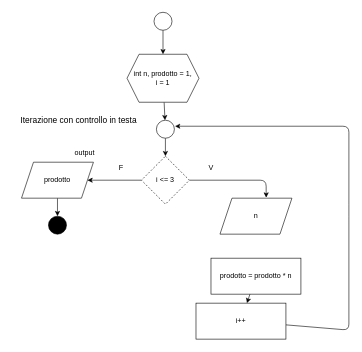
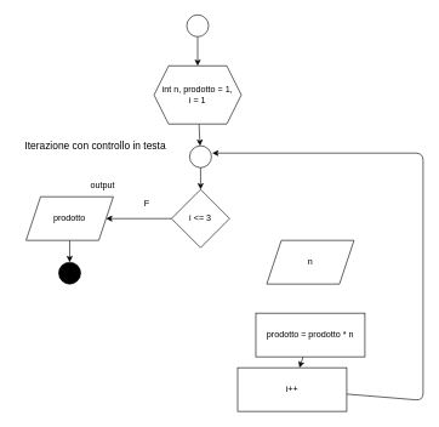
  <mxCell id="0" />
  <mxCell id="1" parent="0" />
  <mxCell id="2" value="" style="edgeStyle=none;html=1;" parent="1" source="3" target="12" edge="1"><mxGeometry relative="1" as="geometry" /></mxCell>
  <mxCell id="3" value="int n, prodotto = 1, &lt;br&gt;i = 1" style="shape=hexagon;perimeter=hexagonPerimeter2;whiteSpace=wrap;html=1;fixedSize=1;" parent="1" vertex="1"><mxGeometry x="211" y="90" width="120" height="80" as="geometry" /></mxCell>
  <mxCell id="4" value="" style="edgeStyle=none;html=1;" parent="1" source="6" target="16" edge="1"><mxGeometry relative="1" as="geometry" /></mxCell>
- <mxCell id="5" style="edgeStyle=none;html=1;entryX=0.642;entryY=-0.017;entryDx=0;entryDy=0;entryPerimeter=0;" parent="1" source="6" target="19" edge="1"><mxGeometry relative="1" as="geometry"><Array as="points"><mxPoint x="443" y="300" /></Array></mxGeometry></mxCell>
- <mxCell id="6" value="i &amp;lt;= 3" style="rhombus;whiteSpace=wrap;html=1;dashed=1;" parent="1" vertex="1"><mxGeometry x="235" y="260" width="80" height="80" as="geometry" /></mxCell>
+ <mxCell id="6" value="i &amp;lt;= 3" style="rhombus;whiteSpace=wrap;html=1;" parent="1" vertex="1"><mxGeometry x="235" y="260" width="80" height="80" as="geometry" /></mxCell>
  <mxCell id="7" value="" style="edgeStyle=none;html=1;" parent="1" source="8" target="10" edge="1"><mxGeometry relative="1" as="geometry" /></mxCell>
  <mxCell id="8" value="prodotto = prodotto * n" style="rounded=0;whiteSpace=wrap;html=1;" parent="1" vertex="1"><mxGeometry x="351" y="430" width="150" height="60" as="geometry" /></mxCell>
  <mxCell id="9" style="edgeStyle=none;html=1;" parent="1" source="10" edge="1"><mxGeometry relative="1" as="geometry"><mxPoint x="291" y="210" as="targetPoint" /><Array as="points"><mxPoint x="581" y="550" /><mxPoint x="581" y="350" /><mxPoint x="581" y="210" /></Array></mxGeometry></mxCell>
  <mxCell id="10" value="i++" style="rounded=0;whiteSpace=wrap;html=1;" parent="1" vertex="1"><mxGeometry x="326" y="505" width="150" height="60" as="geometry" /></mxCell>
  <mxCell id="11" value="" style="edgeStyle=none;html=1;" parent="1" source="12" target="6" edge="1"><mxGeometry relative="1" as="geometry" /></mxCell>
  <mxCell id="12" value="" style="ellipse;whiteSpace=wrap;html=1;aspect=fixed;" parent="1" vertex="1"><mxGeometry x="260" y="200" width="30" height="30" as="geometry" /></mxCell>
  <mxCell id="13" value="" style="edgeStyle=none;html=1;" parent="1" source="14" target="3" edge="1"><mxGeometry relative="1" as="geometry" /></mxCell>
  <mxCell id="14" value="" style="ellipse;whiteSpace=wrap;html=1;aspect=fixed;" parent="1" vertex="1"><mxGeometry x="256" y="20" width="30" height="30" as="geometry" /></mxCell>
  <mxCell id="15" value="" style="edgeStyle=none;html=1;" parent="1" source="16" target="18" edge="1"><mxGeometry relative="1" as="geometry" /></mxCell>
  <mxCell id="16" value="prodotto" style="shape=parallelogram;perimeter=parallelogramPerimeter;whiteSpace=wrap;html=1;fixedSize=1;" parent="1" vertex="1"><mxGeometry x="35" y="270" width="120" height="60" as="geometry" /></mxCell>
  <mxCell id="17" value="output" style="text;html=1;align=center;verticalAlign=middle;resizable=0;points=[];autosize=1;strokeColor=none;fillColor=none;" parent="1" vertex="1"><mxGeometry x="110" y="240" width="60" height="30" as="geometry" /></mxCell>
  <mxCell id="18" value="" style="ellipse;whiteSpace=wrap;html=1;aspect=fixed;fillColor=#000000;" parent="1" vertex="1"><mxGeometry x="80" y="360" width="30" height="30" as="geometry" /></mxCell>
  <mxCell id="19" value="n" style="shape=parallelogram;perimeter=parallelogramPerimeter;whiteSpace=wrap;html=1;fixedSize=1;" parent="1" vertex="1"><mxGeometry x="366" y="330" width="120" height="60" as="geometry" /></mxCell>
- <mxCell id="20" value="V" style="text;html=1;align=center;verticalAlign=middle;resizable=0;points=[];autosize=1;strokeColor=none;fillColor=none;" parent="1" vertex="1"><mxGeometry x="336" y="265" width="30" height="30" as="geometry" /></mxCell>
  <mxCell id="21" value="F" style="text;html=1;align=center;verticalAlign=middle;resizable=0;points=[];autosize=1;strokeColor=none;fillColor=none;" parent="1" vertex="1"><mxGeometry x="186" y="265" width="30" height="30" as="geometry" /></mxCell>
  <mxCell id="22" value="Iterazione con controllo in testa" style="text;html=1;align=center;verticalAlign=middle;resizable=0;points=[];autosize=1;strokeColor=none;fillColor=none;fontSize=14;" parent="1" vertex="1"><mxGeometry x="20" y="185" width="220" height="30" as="geometry" /></mxCell>
